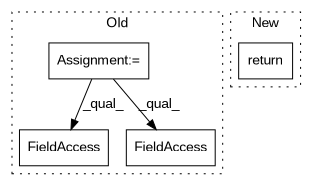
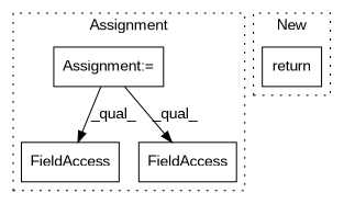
  digraph {
    fontname="Liberation Sans"
    node [a=22 fontname="Liberation Sans" shape=box]
    edge [fontname="Liberation Sans"]
    n1 [a=7 l=5 label="Assignment:=" s=995]
    n2 [l=12 label=FieldAccess s=1230]
    n3 [l=3 label=FieldAccess s=1260]
    n4 [a=41 l=7 label=return s=1507]
    subgraph cluster_1 {
-     label=Old
+     label=Assignment
      style=dotted
      n1
      n2
      n3
    }
    subgraph cluster_2 {
      label=New
      style=dotted
      n4
    }
    n1 -> n2 [label=_qual_]
    n1 -> n3 [label=_qual_]
  }
